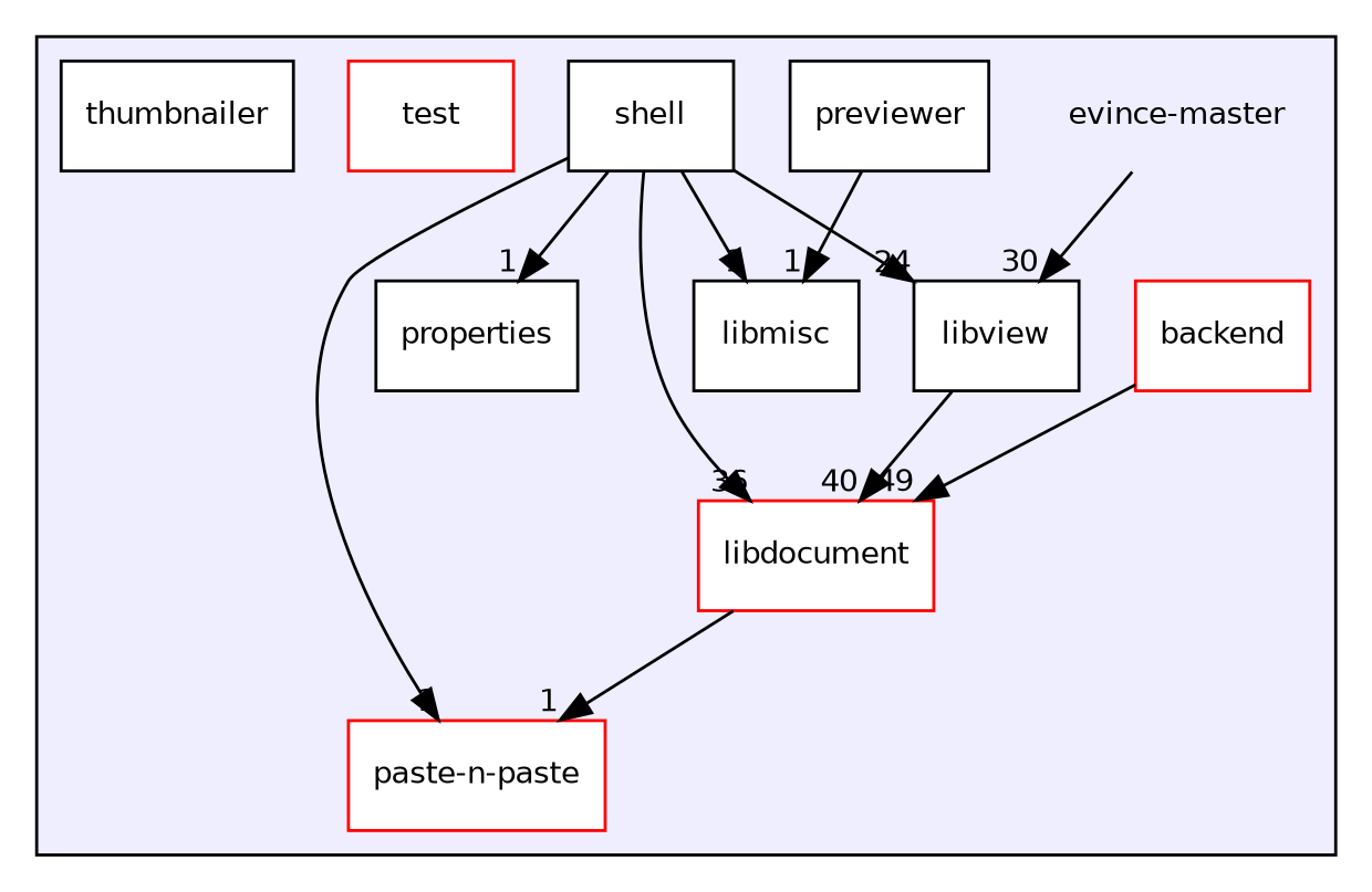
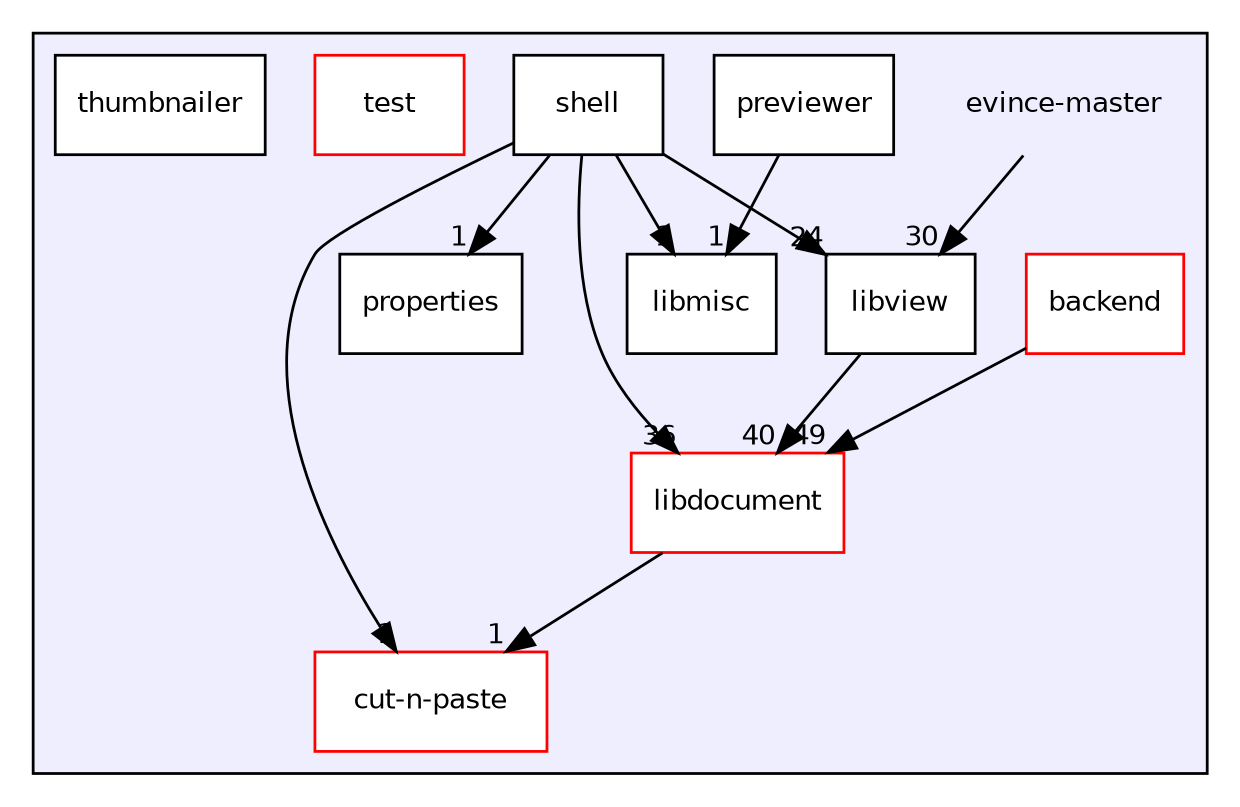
  digraph {
    compound=true
    node [fontname=Helvetica fontsize=10 shape=box color=black fillcolor=white style=filled]
    edge [headlabel=1 labeldistance=1.5 labelfontname=Helvetica labelfontsize=10]
    n1 [label="evince-master" shape=plaintext color="" fillcolor="" style=""]
    n2 [color=red label=backend]
-   n3 [color=red label="paste-n-paste"]
+   n3 [color=red label="cut-n-paste"]
    n4 [color=red label=libdocument]
    n5 [label=libmisc]
    n6 [label=libview]
    n7 [label=previewer]
    n8 [label=properties]
    n9 [label=shell]
    n10 [color=red label=test]
    n11 [label=thumbnailer]
    subgraph cluster_1 {
      bgcolor="#eeeeff"
      pencolor=black
      n1
      n2
      n3
      n4
      n5
      n6
      n7
      n8
      n9
      n10
      n11
    }
    n1 -> n6 [headlabel=30]
    n2 -> n4 [headlabel=49]
    n4 -> n3
    n6 -> n4 [headlabel=40]
    n7 -> n5
    n9 -> n3
    n9 -> n4 [headlabel=36]
    n9 -> n5
    n9 -> n6 [headlabel=24]
    n9 -> n8
  }
